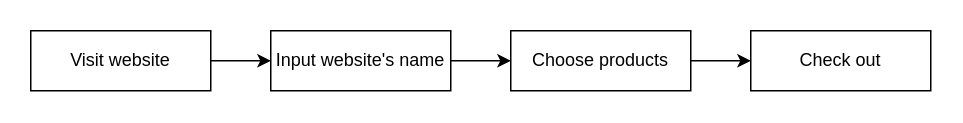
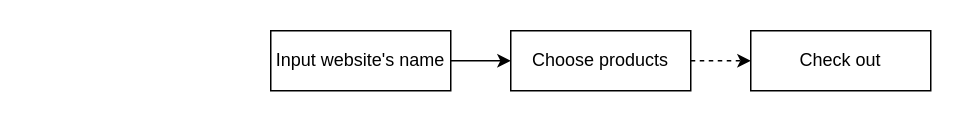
  <mxCell id="0" />
  <mxCell id="1" parent="0" />
- <mxCell id="2" style="edgeStyle=orthogonalEdgeStyle;rounded=0;orthogonalLoop=1;jettySize=auto;html=1;exitX=1;exitY=0.5;exitDx=0;exitDy=0;entryX=0;entryY=0.5;entryDx=0;entryDy=0;" edge="1" parent="1" source="3" target="5"><mxGeometry relative="1" as="geometry" /></mxCell>
- <mxCell id="3" value="Visit website" style="rounded=0;whiteSpace=wrap;html=1;" vertex="1" parent="1"><mxGeometry x="20" y="20" width="120" height="40" as="geometry" /></mxCell>
  <mxCell id="4" style="edgeStyle=orthogonalEdgeStyle;rounded=0;orthogonalLoop=1;jettySize=auto;html=1;exitX=1;exitY=0.5;exitDx=0;exitDy=0;entryX=0;entryY=0.5;entryDx=0;entryDy=0;" edge="1" parent="1" source="5" target="7"><mxGeometry relative="1" as="geometry" /></mxCell>
  <mxCell id="5" value="Input website's name" style="rounded=0;whiteSpace=wrap;html=1;" vertex="1" parent="1"><mxGeometry x="180" y="20" width="120" height="40" as="geometry" /></mxCell>
- <mxCell id="6" style="edgeStyle=orthogonalEdgeStyle;rounded=0;orthogonalLoop=1;jettySize=auto;html=1;exitX=1;exitY=0.5;exitDx=0;exitDy=0;entryX=0;entryY=0.5;entryDx=0;entryDy=0;" edge="1" parent="1" source="7" target="8"><mxGeometry relative="1" as="geometry" /></mxCell>
+ <mxCell id="6" style="edgeStyle=orthogonalEdgeStyle;rounded=0;orthogonalLoop=1;jettySize=auto;html=1;exitX=1;exitY=0.5;exitDx=0;exitDy=0;entryX=0;entryY=0.5;entryDx=0;entryDy=0;dashed=1;" edge="1" parent="1" source="7" target="8"><mxGeometry relative="1" as="geometry" /></mxCell>
  <mxCell id="7" value="Choose products" style="rounded=0;whiteSpace=wrap;html=1;" vertex="1" parent="1"><mxGeometry x="340" y="20" width="120" height="40" as="geometry" /></mxCell>
  <mxCell id="8" value="Check out" style="rounded=0;whiteSpace=wrap;html=1;" vertex="1" parent="1"><mxGeometry x="500" y="20" width="120" height="40" as="geometry" /></mxCell>
